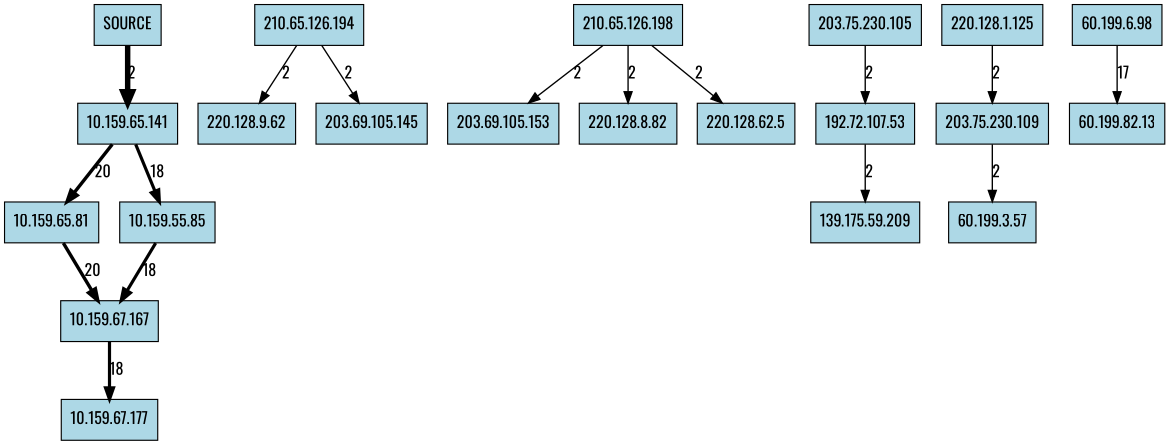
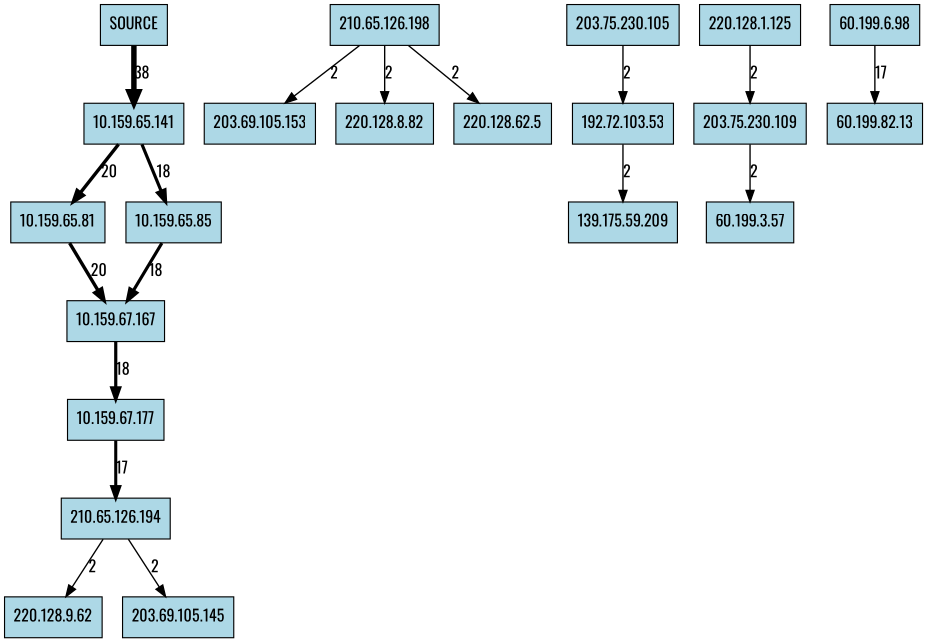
  digraph {
    fontname=Oswald
    rankdir=TB
    node [fillcolor=lightblue fontname=Oswald shape=box style=filled]
    edge [fontname=Oswald penwidth=1.2]
    SOURCE
    "10.159.65.141"
    "10.159.65.81"
-   "10.159.65.85" [label="10.159.55.85"]
+   "10.159.65.85"
    "10.159.67.167"
    "10.159.67.177"
    "210.65.126.194"
    "210.65.126.198"
    "203.69.105.153"
    "220.128.8.82"
    n11 [label="220.128.62.5"]
    "220.128.9.62"
    "203.69.105.145"
    "203.75.230.105"
-   "192.72.107.53"
+   "192.72.107.53" [label="192.72.103.53"]
    "139.175.59.209"
    "220.128.1.125"
    "203.75.230.109"
    "60.199.3.57"
    "60.199.6.98"
    "60.199.82.13"
-   SOURCE -> "10.159.65.141" [label=2 penwidth=4.8]
+   SOURCE -> "10.159.65.141" [label=38 penwidth=4.8]
    "10.159.65.141" -> "10.159.65.81" [label=20 penwidth=3.0]
    "10.159.65.141" -> "10.159.65.85" [label=18 penwidth=2.8]
    "10.159.65.81" -> "10.159.67.167" [label=20 penwidth=3.0]
    "10.159.65.85" -> "10.159.67.167" [label=18 penwidth=2.8]
    "10.159.67.167" -> "10.159.67.177" [label=18 penwidth=2.8]
+   "10.159.67.177" -> "210.65.126.194" [label=17 penwidth=2.7]
    "210.65.126.194" -> "220.128.9.62" [label=2]
    "210.65.126.194" -> "203.69.105.145" [label=2]
    "210.65.126.198" -> "203.69.105.153" [label=2]
    "210.65.126.198" -> "220.128.8.82" [label=2]
    "210.65.126.198" -> n11 [label=2]
    "203.75.230.105" -> "192.72.107.53" [label=2]
    "192.72.107.53" -> "139.175.59.209" [label=2]
    "220.128.1.125" -> "203.75.230.109" [label=2]
    "203.75.230.109" -> "60.199.3.57" [label=2]
    "60.199.6.98" -> "60.199.82.13" [label=17]
  }
